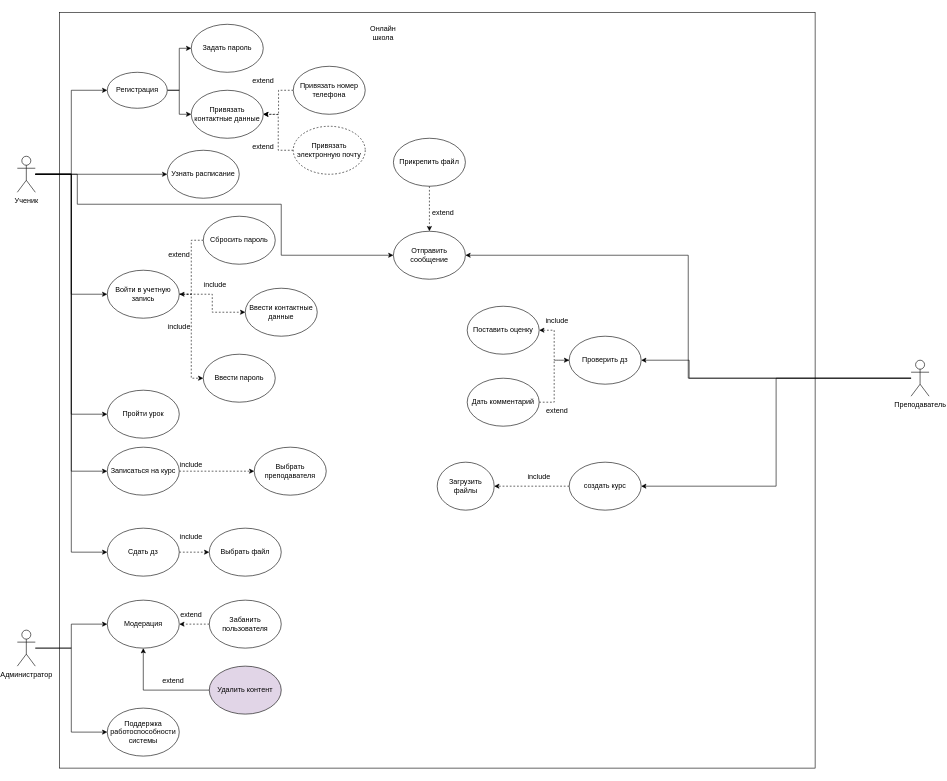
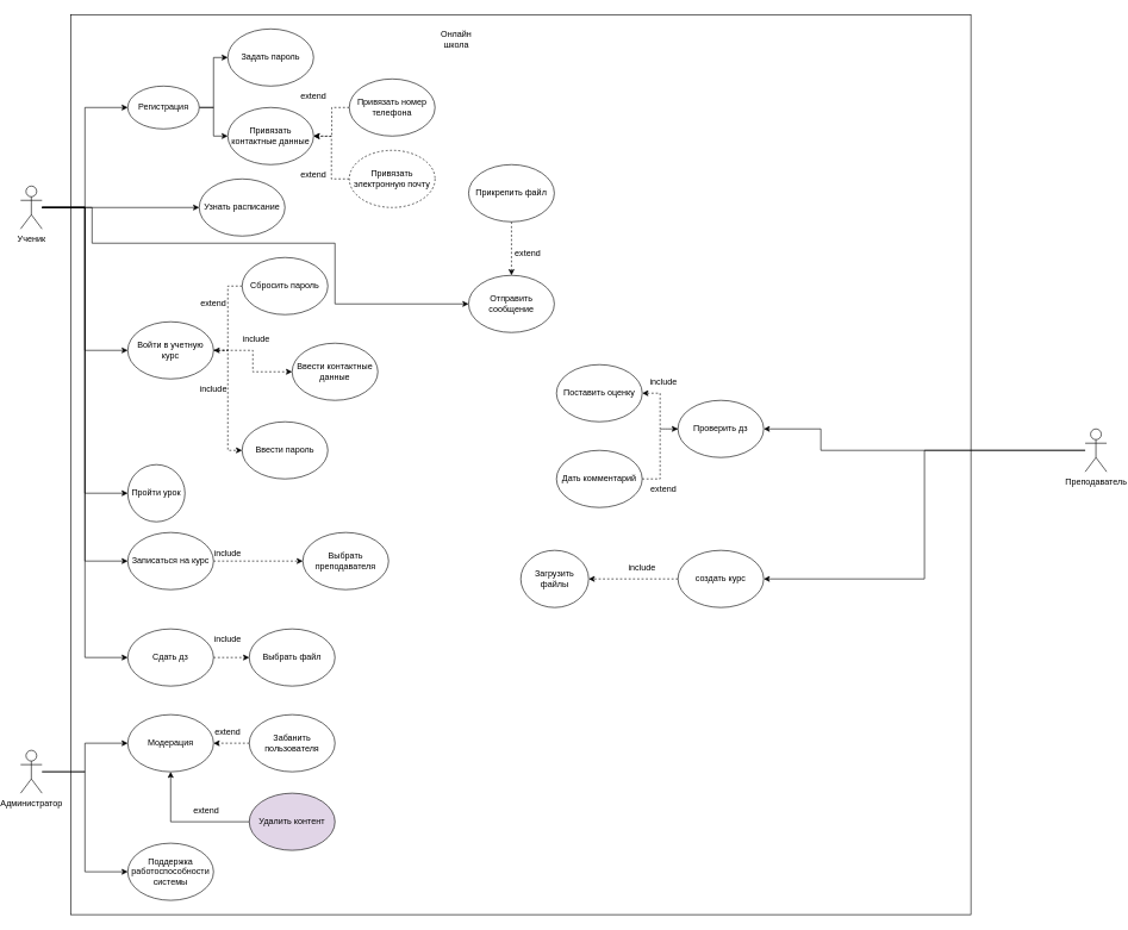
  <mxCell id="0" />
  <mxCell id="1" parent="0" />
  <mxCell id="2" value="" style="whiteSpace=wrap;html=1;aspect=fixed;" parent="1" vertex="1"><mxGeometry x="90" y="20" width="1260" height="1260" as="geometry" /></mxCell>
  <mxCell id="3" style="edgeStyle=orthogonalEdgeStyle;rounded=0;orthogonalLoop=1;jettySize=auto;html=1;entryX=0;entryY=0.5;entryDx=0;entryDy=0;" parent="1" source="10" target="20" edge="1"><mxGeometry relative="1" as="geometry" /></mxCell>
  <mxCell id="4" style="edgeStyle=orthogonalEdgeStyle;rounded=0;orthogonalLoop=1;jettySize=auto;html=1;entryX=0;entryY=0.5;entryDx=0;entryDy=0;" edge="1" parent="1" source="10" target="31"><mxGeometry relative="1" as="geometry" /></mxCell>
  <mxCell id="5" style="edgeStyle=orthogonalEdgeStyle;rounded=0;orthogonalLoop=1;jettySize=auto;html=1;entryX=0;entryY=0.5;entryDx=0;entryDy=0;" edge="1" parent="1" source="10" target="40"><mxGeometry relative="1" as="geometry" /></mxCell>
  <mxCell id="6" style="edgeStyle=orthogonalEdgeStyle;rounded=0;orthogonalLoop=1;jettySize=auto;html=1;entryX=0;entryY=0.5;entryDx=0;entryDy=0;" edge="1" parent="1" source="10" target="43"><mxGeometry relative="1" as="geometry" /></mxCell>
  <mxCell id="7" style="edgeStyle=orthogonalEdgeStyle;rounded=0;orthogonalLoop=1;jettySize=auto;html=1;entryX=0;entryY=0.5;entryDx=0;entryDy=0;" edge="1" parent="1" source="10" target="44"><mxGeometry relative="1" as="geometry"><Array as="points"><mxPoint x="120" y="290" /><mxPoint x="120" y="340" /><mxPoint x="460" y="340" /><mxPoint x="460" y="425" /></Array></mxGeometry></mxCell>
  <mxCell id="8" style="edgeStyle=orthogonalEdgeStyle;rounded=0;orthogonalLoop=1;jettySize=auto;html=1;entryX=0;entryY=0.5;entryDx=0;entryDy=0;" edge="1" parent="1" source="10" target="49"><mxGeometry relative="1" as="geometry" /></mxCell>
  <mxCell id="9" style="edgeStyle=orthogonalEdgeStyle;rounded=0;orthogonalLoop=1;jettySize=auto;html=1;entryX=0;entryY=0.5;entryDx=0;entryDy=0;" edge="1" parent="1" source="10" target="52"><mxGeometry relative="1" as="geometry" /></mxCell>
  <mxCell id="10" value="Ученик" style="shape=umlActor;verticalLabelPosition=bottom;verticalAlign=top;html=1;outlineConnect=0;" parent="1" vertex="1"><mxGeometry x="20" y="260" width="30" height="60" as="geometry" /></mxCell>
- <mxCell id="11" style="edgeStyle=orthogonalEdgeStyle;rounded=0;orthogonalLoop=1;jettySize=auto;html=1;entryX=1;entryY=0.5;entryDx=0;entryDy=0;" edge="1" parent="1" source="14" target="44"><mxGeometry relative="1" as="geometry" /></mxCell>
  <mxCell id="12" style="edgeStyle=orthogonalEdgeStyle;rounded=0;orthogonalLoop=1;jettySize=auto;html=1;entryX=1;entryY=0.5;entryDx=0;entryDy=0;" edge="1" parent="1" source="14" target="54"><mxGeometry relative="1" as="geometry"><Array as="points"><mxPoint x="1140" y="630" /><mxPoint x="1140" y="600" /></Array></mxGeometry></mxCell>
  <mxCell id="13" style="edgeStyle=orthogonalEdgeStyle;rounded=0;orthogonalLoop=1;jettySize=auto;html=1;entryX=1;entryY=0.5;entryDx=0;entryDy=0;" edge="1" parent="1" source="14" target="61"><mxGeometry relative="1" as="geometry" /></mxCell>
  <mxCell id="14" value="Преподаватель" style="shape=umlActor;verticalLabelPosition=bottom;verticalAlign=top;html=1;outlineConnect=0;" parent="1" vertex="1"><mxGeometry x="1510" y="600" width="30" height="60" as="geometry" /></mxCell>
  <mxCell id="15" style="edgeStyle=orthogonalEdgeStyle;rounded=0;orthogonalLoop=1;jettySize=auto;html=1;entryX=0;entryY=0.5;entryDx=0;entryDy=0;" edge="1" parent="1" source="17" target="64"><mxGeometry relative="1" as="geometry" /></mxCell>
  <mxCell id="16" style="edgeStyle=orthogonalEdgeStyle;rounded=0;orthogonalLoop=1;jettySize=auto;html=1;entryX=0;entryY=0.5;entryDx=0;entryDy=0;" edge="1" parent="1" source="17" target="71"><mxGeometry relative="1" as="geometry" /></mxCell>
  <mxCell id="17" value="Администратор" style="shape=umlActor;verticalLabelPosition=bottom;verticalAlign=top;html=1;outlineConnect=0;" parent="1" vertex="1"><mxGeometry x="20" y="1050" width="30" height="60" as="geometry" /></mxCell>
  <mxCell id="18" style="edgeStyle=orthogonalEdgeStyle;rounded=0;orthogonalLoop=1;jettySize=auto;html=1;entryX=0;entryY=0.5;entryDx=0;entryDy=0;" parent="1" source="20" target="21" edge="1"><mxGeometry relative="1" as="geometry" /></mxCell>
  <mxCell id="19" style="edgeStyle=orthogonalEdgeStyle;rounded=0;orthogonalLoop=1;jettySize=auto;html=1;exitX=1;exitY=0.5;exitDx=0;exitDy=0;entryX=0;entryY=0.5;entryDx=0;entryDy=0;" parent="1" source="20" target="22" edge="1"><mxGeometry relative="1" as="geometry" /></mxCell>
  <mxCell id="20" value="Регистрация" style="ellipse;whiteSpace=wrap;html=1;" parent="1" vertex="1"><mxGeometry x="170" y="120" width="100" height="60" as="geometry" /></mxCell>
  <mxCell id="21" value="Задать пароль" style="ellipse;whiteSpace=wrap;html=1;" parent="1" vertex="1"><mxGeometry x="310" y="40" width="120" height="80" as="geometry" /></mxCell>
  <mxCell id="22" value="Привязать контактные данные" style="ellipse;whiteSpace=wrap;html=1;" parent="1" vertex="1"><mxGeometry x="310" y="150" width="120" height="80" as="geometry" /></mxCell>
  <mxCell id="23" style="edgeStyle=orthogonalEdgeStyle;rounded=0;orthogonalLoop=1;jettySize=auto;html=1;exitX=0;exitY=0.5;exitDx=0;exitDy=0;dashed=1;" parent="1" source="24" edge="1"><mxGeometry relative="1" as="geometry"><mxPoint x="430" y="190" as="targetPoint" /></mxGeometry></mxCell>
  <mxCell id="24" value="Привязать номер телефона" style="ellipse;whiteSpace=wrap;html=1;" parent="1" vertex="1"><mxGeometry x="480" y="110" width="120" height="80" as="geometry" /></mxCell>
  <mxCell id="25" style="edgeStyle=orthogonalEdgeStyle;rounded=0;orthogonalLoop=1;jettySize=auto;html=1;exitX=0;exitY=0.5;exitDx=0;exitDy=0;entryX=1;entryY=0.5;entryDx=0;entryDy=0;dashed=1;" parent="1" source="26" target="22" edge="1"><mxGeometry relative="1" as="geometry" /></mxCell>
  <mxCell id="26" value="Привязать электронную почту" style="ellipse;whiteSpace=wrap;html=1;dashed=1;" parent="1" vertex="1"><mxGeometry x="480" y="210" width="120" height="80" as="geometry" /></mxCell>
  <mxCell id="27" value="extend" style="text;html=1;align=center;verticalAlign=middle;whiteSpace=wrap;rounded=0;" parent="1" vertex="1"><mxGeometry x="400" y="230" width="60" height="30" as="geometry" /></mxCell>
  <mxCell id="28" value="extend" style="text;html=1;align=center;verticalAlign=middle;whiteSpace=wrap;rounded=0;" parent="1" vertex="1"><mxGeometry x="400" y="120" width="60" height="30" as="geometry" /></mxCell>
  <mxCell id="29" style="edgeStyle=orthogonalEdgeStyle;rounded=0;orthogonalLoop=1;jettySize=auto;html=1;entryX=0;entryY=0.5;entryDx=0;entryDy=0;dashed=1;" edge="1" parent="1" source="31" target="34"><mxGeometry relative="1" as="geometry" /></mxCell>
  <mxCell id="30" style="edgeStyle=orthogonalEdgeStyle;rounded=0;orthogonalLoop=1;jettySize=auto;html=1;entryX=0;entryY=0.5;entryDx=0;entryDy=0;dashed=1;" edge="1" parent="1" source="31" target="35"><mxGeometry relative="1" as="geometry" /></mxCell>
- <mxCell id="31" value="Войти в учетную запись" style="ellipse;whiteSpace=wrap;html=1;" vertex="1" parent="1"><mxGeometry x="170" y="450" width="120" height="80" as="geometry" /></mxCell>
+ <mxCell id="31" value="Войти в учетную курс" style="ellipse;whiteSpace=wrap;html=1;" vertex="1" parent="1"><mxGeometry x="170" y="450" width="120" height="80" as="geometry" /></mxCell>
  <mxCell id="32" style="edgeStyle=orthogonalEdgeStyle;rounded=0;orthogonalLoop=1;jettySize=auto;html=1;entryX=1;entryY=0.5;entryDx=0;entryDy=0;dashed=1;" edge="1" parent="1" source="33" target="31"><mxGeometry relative="1" as="geometry" /></mxCell>
  <mxCell id="33" value="Сбросить пароль" style="ellipse;whiteSpace=wrap;html=1;" vertex="1" parent="1"><mxGeometry x="330" y="360" width="120" height="80" as="geometry" /></mxCell>
  <mxCell id="34" value="Ввести контактные данные" style="ellipse;whiteSpace=wrap;html=1;" vertex="1" parent="1"><mxGeometry x="400" y="480" width="120" height="80" as="geometry" /></mxCell>
  <mxCell id="35" value="Ввести пароль" style="ellipse;whiteSpace=wrap;html=1;" vertex="1" parent="1"><mxGeometry x="330" y="590" width="120" height="80" as="geometry" /></mxCell>
  <mxCell id="36" value="extend" style="text;html=1;align=center;verticalAlign=middle;whiteSpace=wrap;rounded=0;" vertex="1" parent="1"><mxGeometry x="260" y="410" width="60" height="30" as="geometry" /></mxCell>
  <mxCell id="37" value="include" style="text;html=1;align=center;verticalAlign=middle;whiteSpace=wrap;rounded=0;" vertex="1" parent="1"><mxGeometry x="260" y="530" width="60" height="30" as="geometry" /></mxCell>
  <mxCell id="38" value="include" style="text;html=1;align=center;verticalAlign=middle;whiteSpace=wrap;rounded=0;" vertex="1" parent="1"><mxGeometry x="320" y="460" width="60" height="30" as="geometry" /></mxCell>
  <mxCell id="39" style="edgeStyle=orthogonalEdgeStyle;rounded=0;orthogonalLoop=1;jettySize=auto;html=1;exitX=1;exitY=0.5;exitDx=0;exitDy=0;entryX=0;entryY=0.5;entryDx=0;entryDy=0;dashed=1;" edge="1" parent="1" source="40" target="41"><mxGeometry relative="1" as="geometry" /></mxCell>
  <mxCell id="40" value="Записаться на курс" style="ellipse;whiteSpace=wrap;html=1;" vertex="1" parent="1"><mxGeometry x="170" y="745" width="120" height="80" as="geometry" /></mxCell>
  <mxCell id="41" value="Выбрать преподавателя" style="ellipse;whiteSpace=wrap;html=1;" vertex="1" parent="1"><mxGeometry x="415" y="745" width="120" height="80" as="geometry" /></mxCell>
  <mxCell id="42" value="include" style="text;html=1;align=center;verticalAlign=middle;whiteSpace=wrap;rounded=0;" vertex="1" parent="1"><mxGeometry x="280" y="760" width="60" height="30" as="geometry" /></mxCell>
  <mxCell id="43" value="Узнать расписание" style="ellipse;whiteSpace=wrap;html=1;" vertex="1" parent="1"><mxGeometry x="270" y="250" width="120" height="80" as="geometry" /></mxCell>
  <mxCell id="44" value="Отправить сообщение" style="ellipse;whiteSpace=wrap;html=1;" vertex="1" parent="1"><mxGeometry x="647" y="385" width="120" height="80" as="geometry" /></mxCell>
  <mxCell id="45" style="edgeStyle=orthogonalEdgeStyle;rounded=0;orthogonalLoop=1;jettySize=auto;html=1;entryX=0.5;entryY=0;entryDx=0;entryDy=0;dashed=1;" edge="1" parent="1" source="46" target="44"><mxGeometry relative="1" as="geometry" /></mxCell>
  <mxCell id="46" value="Прикрепить файл" style="ellipse;whiteSpace=wrap;html=1;" vertex="1" parent="1"><mxGeometry x="647" y="230" width="120" height="80" as="geometry" /></mxCell>
  <mxCell id="47" value="extend" style="text;html=1;align=center;verticalAlign=middle;whiteSpace=wrap;rounded=0;" vertex="1" parent="1"><mxGeometry x="700" y="340" width="60" height="30" as="geometry" /></mxCell>
  <mxCell id="48" style="edgeStyle=orthogonalEdgeStyle;rounded=0;orthogonalLoop=1;jettySize=auto;html=1;exitX=1;exitY=0.5;exitDx=0;exitDy=0;dashed=1;" edge="1" parent="1" source="49" target="50"><mxGeometry relative="1" as="geometry" /></mxCell>
  <mxCell id="49" value="Сдать дз" style="ellipse;whiteSpace=wrap;html=1;" vertex="1" parent="1"><mxGeometry x="170" y="880" width="120" height="80" as="geometry" /></mxCell>
  <mxCell id="50" value="Выбрать файл" style="ellipse;whiteSpace=wrap;html=1;" vertex="1" parent="1"><mxGeometry x="340" y="880" width="120" height="80" as="geometry" /></mxCell>
  <mxCell id="51" value="include" style="text;html=1;align=center;verticalAlign=middle;whiteSpace=wrap;rounded=0;" vertex="1" parent="1"><mxGeometry x="280" y="880" width="60" height="30" as="geometry" /></mxCell>
- <mxCell id="52" value="Пройти урок" style="ellipse;whiteSpace=wrap;html=1;" vertex="1" parent="1"><mxGeometry x="170" y="650" width="120" height="80" as="geometry" /></mxCell>
+ <mxCell id="52" value="Пройти урок" style="ellipse;whiteSpace=wrap;html=1;" vertex="1" parent="1"><mxGeometry x="170" y="650" width="80" height="80" as="geometry" /></mxCell>
  <mxCell id="53" style="edgeStyle=orthogonalEdgeStyle;rounded=0;orthogonalLoop=1;jettySize=auto;html=1;entryX=1;entryY=0.5;entryDx=0;entryDy=0;dashed=1;" edge="1" parent="1" source="54" target="55"><mxGeometry relative="1" as="geometry" /></mxCell>
  <mxCell id="54" value="Проверить дз" style="ellipse;whiteSpace=wrap;html=1;" vertex="1" parent="1"><mxGeometry x="940" y="560" width="120" height="80" as="geometry" /></mxCell>
  <mxCell id="55" value="Поставить оценку" style="ellipse;whiteSpace=wrap;html=1;" vertex="1" parent="1"><mxGeometry x="770" y="510" width="120" height="80" as="geometry" /></mxCell>
  <mxCell id="56" style="edgeStyle=orthogonalEdgeStyle;rounded=0;orthogonalLoop=1;jettySize=auto;html=1;entryX=0;entryY=0.5;entryDx=0;entryDy=0;dashed=1;" edge="1" parent="1" source="57" target="54"><mxGeometry relative="1" as="geometry" /></mxCell>
  <mxCell id="57" value="Дать комментарий" style="ellipse;whiteSpace=wrap;html=1;" vertex="1" parent="1"><mxGeometry x="770" y="630" width="120" height="80" as="geometry" /></mxCell>
  <mxCell id="58" value="extend" style="text;html=1;align=center;verticalAlign=middle;whiteSpace=wrap;rounded=0;" vertex="1" parent="1"><mxGeometry x="890" y="670" width="60" height="30" as="geometry" /></mxCell>
  <mxCell id="59" value="include" style="text;html=1;align=center;verticalAlign=middle;whiteSpace=wrap;rounded=0;" vertex="1" parent="1"><mxGeometry x="890" y="520" width="60" height="30" as="geometry" /></mxCell>
  <mxCell id="60" style="edgeStyle=orthogonalEdgeStyle;rounded=0;orthogonalLoop=1;jettySize=auto;html=1;dashed=1;" edge="1" parent="1" source="61" target="62"><mxGeometry relative="1" as="geometry" /></mxCell>
  <mxCell id="61" value="создать курс" style="ellipse;whiteSpace=wrap;html=1;" vertex="1" parent="1"><mxGeometry x="940" y="770" width="120" height="80" as="geometry" /></mxCell>
  <mxCell id="62" value="Загрузить файлы" style="ellipse;whiteSpace=wrap;html=1;" vertex="1" parent="1"><mxGeometry x="720" y="770" width="95" height="80" as="geometry" /></mxCell>
  <mxCell id="63" value="include" style="text;html=1;align=center;verticalAlign=middle;whiteSpace=wrap;rounded=0;" vertex="1" parent="1"><mxGeometry x="860" y="780" width="60" height="30" as="geometry" /></mxCell>
  <mxCell id="64" value="Модерация" style="ellipse;whiteSpace=wrap;html=1;" vertex="1" parent="1"><mxGeometry x="170" y="1000" width="120" height="80" as="geometry" /></mxCell>
  <mxCell id="65" style="edgeStyle=orthogonalEdgeStyle;rounded=0;orthogonalLoop=1;jettySize=auto;html=1;entryX=1;entryY=0.5;entryDx=0;entryDy=0;dashed=1;" edge="1" parent="1" source="66" target="64"><mxGeometry relative="1" as="geometry" /></mxCell>
  <mxCell id="66" value="Забанить пользователя" style="ellipse;whiteSpace=wrap;html=1;" vertex="1" parent="1"><mxGeometry x="340" y="1000" width="120" height="80" as="geometry" /></mxCell>
  <mxCell id="67" value="extend" style="text;html=1;align=center;verticalAlign=middle;whiteSpace=wrap;rounded=0;" vertex="1" parent="1"><mxGeometry x="280" y="1010" width="60" height="30" as="geometry" /></mxCell>
  <mxCell id="68" style="edgeStyle=orthogonalEdgeStyle;rounded=0;orthogonalLoop=1;jettySize=auto;html=1;entryX=0.5;entryY=1;entryDx=0;entryDy=0;dashed=0;" edge="1" parent="1" source="69" target="64"><mxGeometry relative="1" as="geometry" /></mxCell>
  <mxCell id="69" value="Удалить контент" style="ellipse;whiteSpace=wrap;html=1;fillColor=#e1d5e7;" vertex="1" parent="1"><mxGeometry x="340" y="1110" width="120" height="80" as="geometry" /></mxCell>
  <mxCell id="70" value="extend" style="text;html=1;align=center;verticalAlign=middle;whiteSpace=wrap;rounded=0;" vertex="1" parent="1"><mxGeometry x="250" y="1120" width="60" height="30" as="geometry" /></mxCell>
  <mxCell id="71" value="Поддержка работоспособности системы" style="ellipse;whiteSpace=wrap;html=1;" vertex="1" parent="1"><mxGeometry x="170" y="1180" width="120" height="80" as="geometry" /></mxCell>
  <mxCell id="72" value="Онлайн школа" style="text;html=1;align=center;verticalAlign=middle;whiteSpace=wrap;rounded=0;" vertex="1" parent="1"><mxGeometry x="600" y="40" width="60" height="30" as="geometry" /></mxCell>
